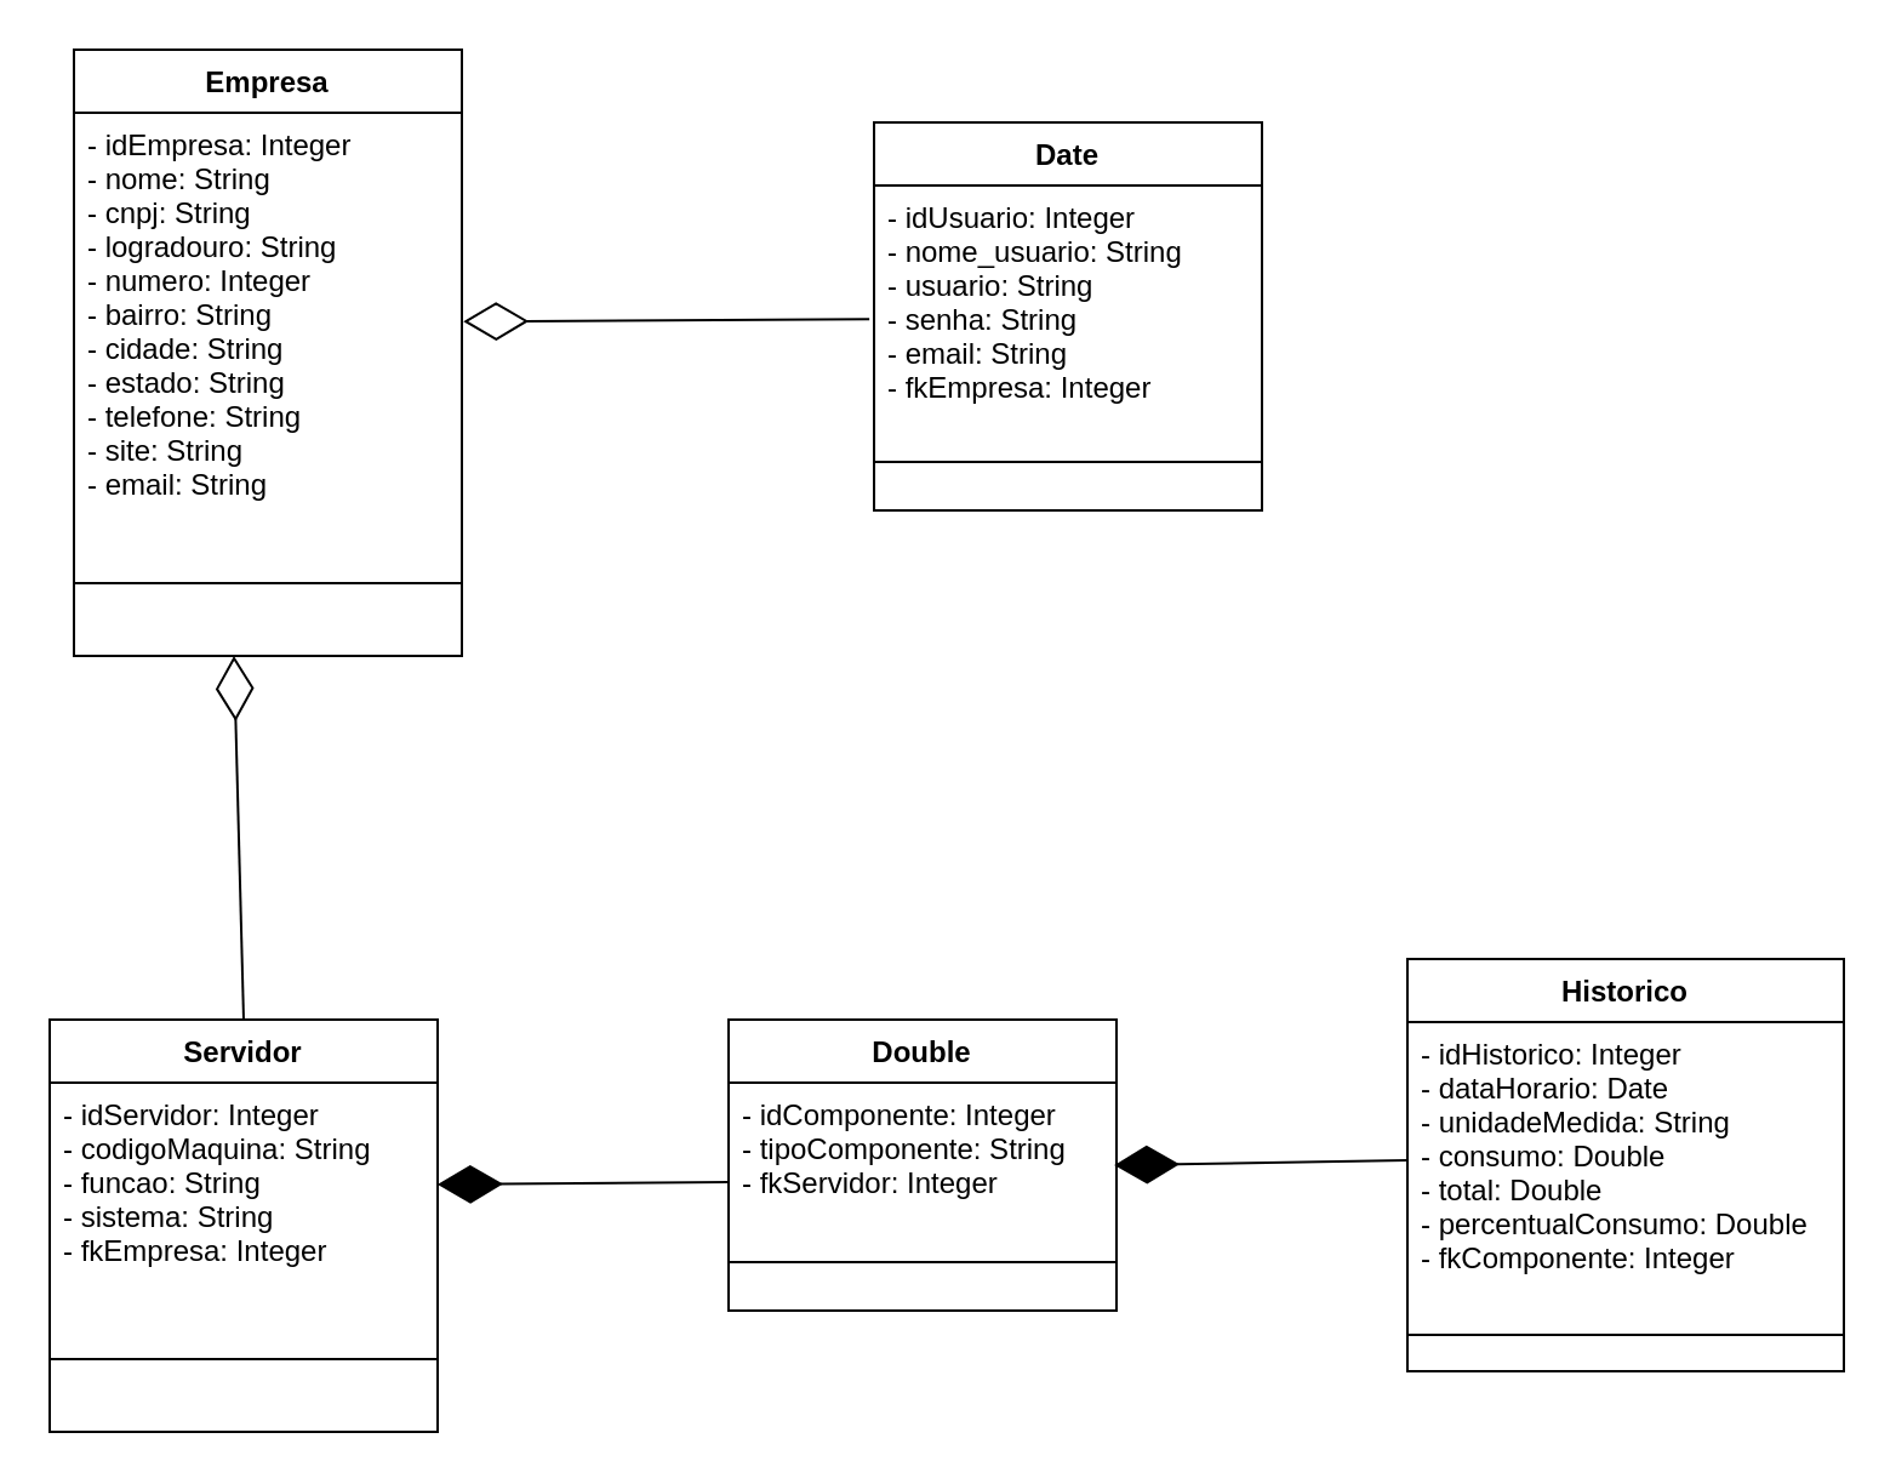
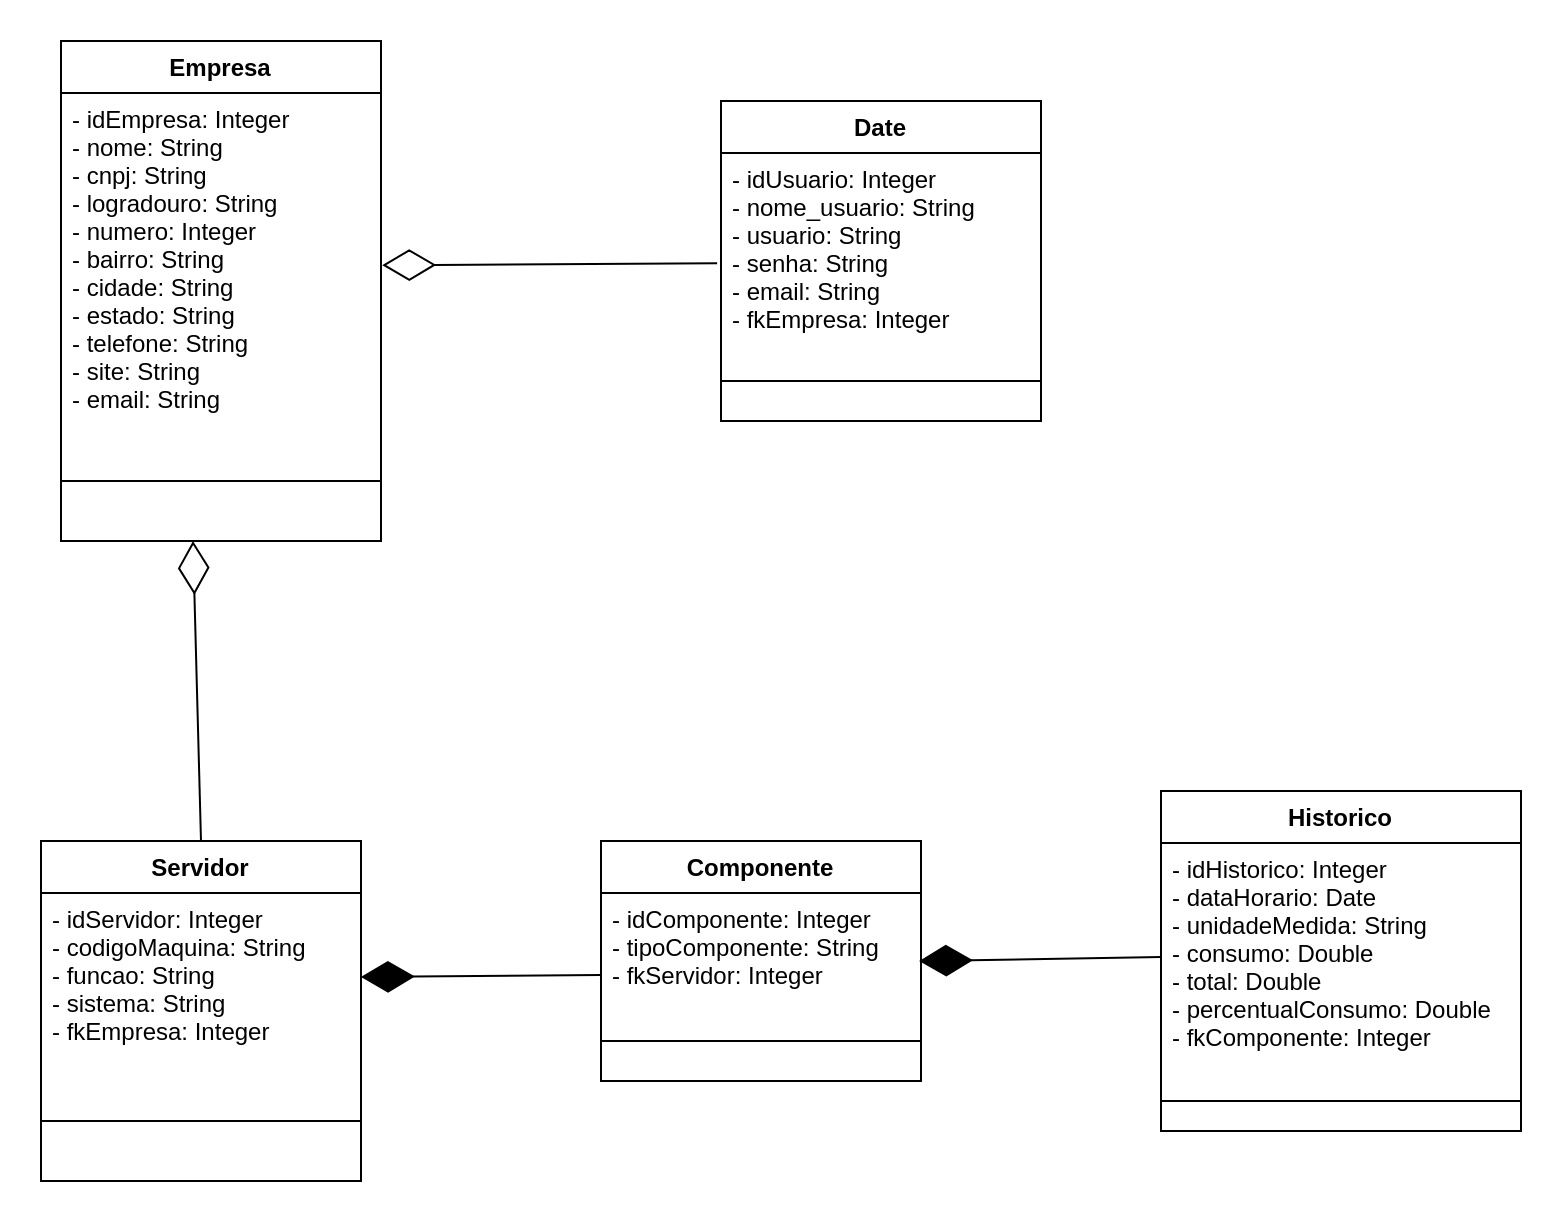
  <mxCell id="0" />
  <mxCell id="1" parent="0" />
  <mxCell id="2" value="Empresa" style="swimlane;fontStyle=1;align=center;verticalAlign=top;childLayout=stackLayout;horizontal=1;startSize=26;horizontalStack=0;resizeParent=1;resizeParentMax=0;resizeLast=0;collapsible=1;marginBottom=0;" parent="1" vertex="1"><mxGeometry x="30" y="20" width="160" height="250" as="geometry" /></mxCell>
  <mxCell id="3" value="- idEmpresa: Integer&#10;- nome: String&#10;- cnpj: String&#10;- logradouro: String&#10;- numero: Integer&#10;- bairro: String&#10;- cidade: String&#10;- estado: String&#10;- telefone: String&#10;- site: String&#10;- email: String" style="text;strokeColor=none;fillColor=none;align=left;verticalAlign=top;spacingLeft=4;spacingRight=4;overflow=hidden;rotatable=0;points=[[0,0.5],[1,0.5]];portConstraint=eastwest;" parent="2" vertex="1"><mxGeometry y="26" width="160" height="164" as="geometry" /></mxCell>
  <mxCell id="4" value="" style="line;strokeWidth=1;fillColor=none;align=left;verticalAlign=middle;spacingTop=-1;spacingLeft=3;spacingRight=3;rotatable=0;labelPosition=right;points=[];portConstraint=eastwest;" parent="2" vertex="1"><mxGeometry y="190" width="160" height="60" as="geometry" /></mxCell>
- <mxCell id="5" value="Double" style="swimlane;fontStyle=1;align=center;verticalAlign=top;childLayout=stackLayout;horizontal=1;startSize=26;horizontalStack=0;resizeParent=1;resizeParentMax=0;resizeLast=0;collapsible=1;marginBottom=0;" parent="1" vertex="1"><mxGeometry x="300" y="420" width="160" height="120" as="geometry" /></mxCell>
+ <mxCell id="5" value="Componente" style="swimlane;fontStyle=1;align=center;verticalAlign=top;childLayout=stackLayout;horizontal=1;startSize=26;horizontalStack=0;resizeParent=1;resizeParentMax=0;resizeLast=0;collapsible=1;marginBottom=0;" parent="1" vertex="1"><mxGeometry x="300" y="420" width="160" height="120" as="geometry" /></mxCell>
  <mxCell id="6" value="- idComponente: Integer&#10;- tipoComponente: String&#10;- fkServidor: Integer" style="text;strokeColor=none;fillColor=none;align=left;verticalAlign=top;spacingLeft=4;spacingRight=4;overflow=hidden;rotatable=0;points=[[0,0.5],[1,0.5]];portConstraint=eastwest;" parent="5" vertex="1"><mxGeometry y="26" width="160" height="54" as="geometry" /></mxCell>
  <mxCell id="7" value="" style="line;strokeWidth=1;fillColor=none;align=left;verticalAlign=middle;spacingTop=-1;spacingLeft=3;spacingRight=3;rotatable=0;labelPosition=right;points=[];portConstraint=eastwest;" parent="5" vertex="1"><mxGeometry y="80" width="160" height="40" as="geometry" /></mxCell>
  <mxCell id="8" value="Servidor" style="swimlane;fontStyle=1;align=center;verticalAlign=top;childLayout=stackLayout;horizontal=1;startSize=26;horizontalStack=0;resizeParent=1;resizeParentMax=0;resizeLast=0;collapsible=1;marginBottom=0;" parent="1" vertex="1"><mxGeometry x="20" y="420" width="160" height="170" as="geometry" /></mxCell>
  <mxCell id="9" value="- idServidor: Integer&#10;- codigoMaquina: String&#10;- funcao: String&#10;- sistema: String&#10;- fkEmpresa: Integer" style="text;strokeColor=none;fillColor=none;align=left;verticalAlign=top;spacingLeft=4;spacingRight=4;overflow=hidden;rotatable=0;points=[[0,0.5],[1,0.5]];portConstraint=eastwest;" parent="8" vertex="1"><mxGeometry y="26" width="160" height="84" as="geometry" /></mxCell>
  <mxCell id="10" value="" style="line;strokeWidth=1;fillColor=none;align=left;verticalAlign=middle;spacingTop=-1;spacingLeft=3;spacingRight=3;rotatable=0;labelPosition=right;points=[];portConstraint=eastwest;" parent="8" vertex="1"><mxGeometry y="110" width="160" height="60" as="geometry" /></mxCell>
  <mxCell id="11" value="Date" style="swimlane;fontStyle=1;align=center;verticalAlign=top;childLayout=stackLayout;horizontal=1;startSize=26;horizontalStack=0;resizeParent=1;resizeParentMax=0;resizeLast=0;collapsible=1;marginBottom=0;" parent="1" vertex="1"><mxGeometry x="360" y="50" width="160" height="160" as="geometry" /></mxCell>
  <mxCell id="12" value="- idUsuario: Integer&#10;- nome_usuario: String&#10;- usuario: String&#10;- senha: String&#10;- email: String&#10;- fkEmpresa: Integer" style="text;strokeColor=none;fillColor=none;align=left;verticalAlign=top;spacingLeft=4;spacingRight=4;overflow=hidden;rotatable=0;points=[[0,0.5],[1,0.5]];portConstraint=eastwest;" parent="11" vertex="1"><mxGeometry y="26" width="160" height="94" as="geometry" /></mxCell>
  <mxCell id="13" value="" style="line;strokeWidth=1;fillColor=none;align=left;verticalAlign=middle;spacingTop=-1;spacingLeft=3;spacingRight=3;rotatable=0;labelPosition=right;points=[];portConstraint=eastwest;" parent="11" vertex="1"><mxGeometry y="120" width="160" height="40" as="geometry" /></mxCell>
  <mxCell id="14" value="Historico" style="swimlane;fontStyle=1;align=center;verticalAlign=top;childLayout=stackLayout;horizontal=1;startSize=26;horizontalStack=0;resizeParent=1;resizeParentMax=0;resizeLast=0;collapsible=1;marginBottom=0;" parent="1" vertex="1"><mxGeometry x="580" y="395" width="180" height="170" as="geometry" /></mxCell>
  <mxCell id="15" value="- idHistorico: Integer&#10;- dataHorario: Date&#10;- unidadeMedida: String&#10;- consumo: Double&#10;- total: Double&#10;- percentualConsumo: Double&#10;- fkComponente: Integer" style="text;strokeColor=none;fillColor=none;align=left;verticalAlign=top;spacingLeft=4;spacingRight=4;overflow=hidden;rotatable=0;points=[[0,0.5],[1,0.5]];portConstraint=eastwest;" parent="14" vertex="1"><mxGeometry y="26" width="180" height="114" as="geometry" /></mxCell>
  <mxCell id="16" value="" style="line;strokeWidth=1;fillColor=none;align=left;verticalAlign=middle;spacingTop=-1;spacingLeft=3;spacingRight=3;rotatable=0;labelPosition=right;points=[];portConstraint=eastwest;" parent="14" vertex="1"><mxGeometry y="140" width="180" height="30" as="geometry" /></mxCell>
  <mxCell id="17" value="" style="endArrow=diamondThin;endFill=0;endSize=24;html=1;rounded=0;exitX=-0.012;exitY=0.587;exitDx=0;exitDy=0;exitPerimeter=0;entryX=1.004;entryY=0.525;entryDx=0;entryDy=0;entryPerimeter=0;" edge="1" parent="1" source="12" target="3"><mxGeometry width="160" relative="1" as="geometry"><mxPoint x="324" y="290" as="sourcePoint" /><mxPoint x="170" y="127" as="targetPoint" /></mxGeometry></mxCell>
  <mxCell id="18" value="" style="endArrow=diamondThin;endFill=0;endSize=24;html=1;rounded=0;exitX=0.5;exitY=0;exitDx=0;exitDy=0;" edge="1" parent="1" source="8"><mxGeometry width="160" relative="1" as="geometry"><mxPoint x="300" y="340" as="sourcePoint" /><mxPoint x="96" y="270" as="targetPoint" /></mxGeometry></mxCell>
  <mxCell id="19" value="" style="endArrow=diamondThin;endFill=1;endSize=24;html=1;rounded=0;entryX=1;entryY=0.5;entryDx=0;entryDy=0;exitX=0;exitY=0.759;exitDx=0;exitDy=0;exitPerimeter=0;" edge="1" parent="1" source="6" target="9"><mxGeometry width="160" relative="1" as="geometry"><mxPoint x="320" y="360" as="sourcePoint" /><mxPoint x="480" y="360" as="targetPoint" /></mxGeometry></mxCell>
  <mxCell id="20" value="" style="endArrow=diamondThin;endFill=1;endSize=24;html=1;rounded=0;entryX=0.994;entryY=0.63;entryDx=0;entryDy=0;exitX=0;exitY=0.5;exitDx=0;exitDy=0;entryPerimeter=0;" edge="1" parent="1" source="15" target="6"><mxGeometry width="160" relative="1" as="geometry"><mxPoint x="620.96" y="340.018" as="sourcePoint" /><mxPoint x="500" y="340" as="targetPoint" /></mxGeometry></mxCell>
